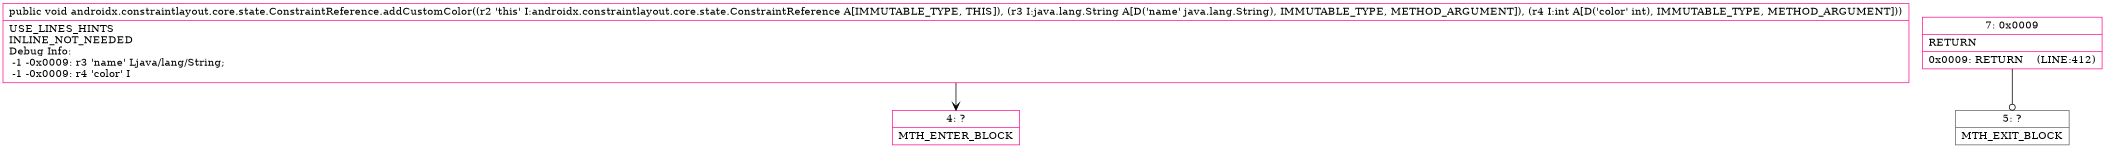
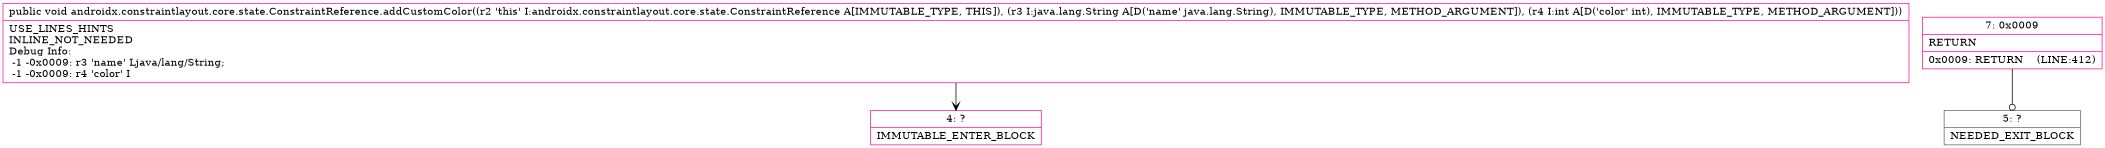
  digraph {
    node [color=deeppink shape=record]
-   n1 [label="{4\:\ ?|MTH_ENTER_BLOCK\l}"]
+   n1 [label="{4\:\ ?|IMMUTABLE_ENTER_BLOCK\l}"]
    n2 [label="{7\:\ 0x0009|RETURN\l|0x0009: RETURN    (LINE:412)\l}"]
-   n3 [color=gray40 label="{5\:\ ?|MTH_EXIT_BLOCK\l}"]
+   n3 [color=gray40 label="{5\:\ ?|NEEDED_EXIT_BLOCK\l}"]
    n4 [label="{public void androidx.constraintlayout.core.state.ConstraintReference.addCustomColor((r2 'this' I:androidx.constraintlayout.core.state.ConstraintReference A[IMMUTABLE_TYPE, THIS]), (r3 I:java.lang.String A[D('name' java.lang.String), IMMUTABLE_TYPE, METHOD_ARGUMENT]), (r4 I:int A[D('color' int), IMMUTABLE_TYPE, METHOD_ARGUMENT]))  | USE_LINES_HINTS\lINLINE_NOT_NEEDED\lDebug Info:\l  \-1 \-0x0009: r3 'name' Ljava\/lang\/String;\l  \-1 \-0x0009: r4 'color' I\l}"]
    n2 -> n3 [arrowhead=odot]
    n4 -> n1 [arrowhead=vee]
  }
